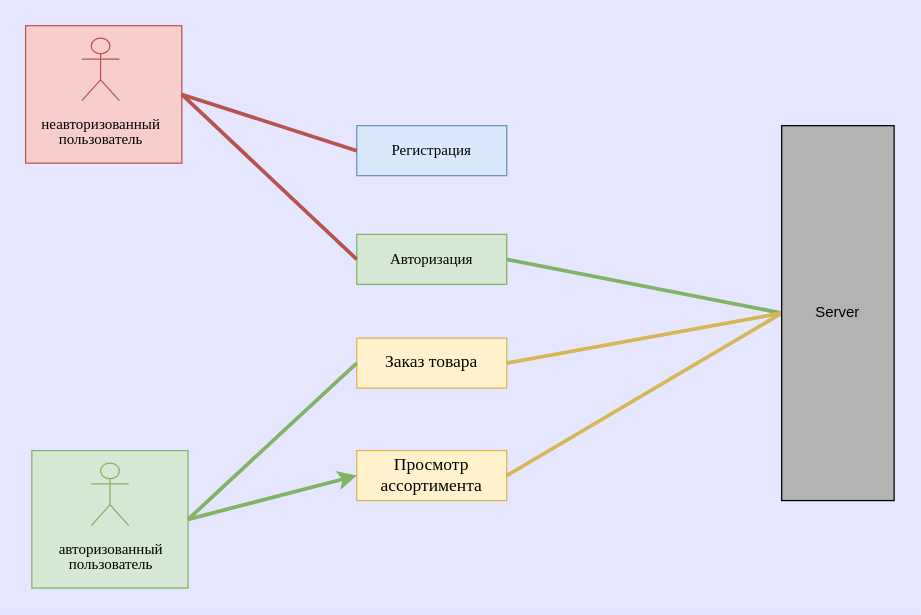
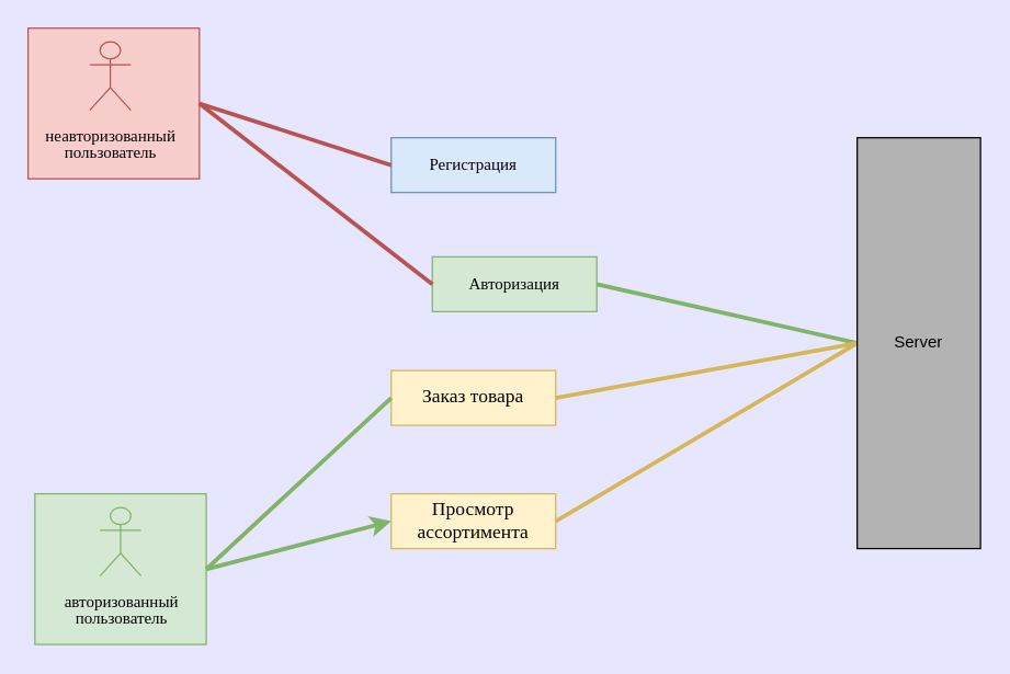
  <mxCell id="0" />
  <mxCell id="1" parent="0" />
- <mxCell id="2" value="Авторизация" style="rounded=0;whiteSpace=wrap;html=1;fontFamily=Times New Roman;fillColor=#d5e8d4;strokeColor=#82b366;" parent="1" vertex="1"><mxGeometry x="285" y="187" width="120" height="40" as="geometry" /></mxCell>
+ <mxCell id="2" value="Авторизация" style="rounded=0;whiteSpace=wrap;html=1;fontFamily=Times New Roman;fillColor=#d5e8d4;strokeColor=#82b366;" parent="1" vertex="1"><mxGeometry x="315" y="187" width="120" height="40" as="geometry" /></mxCell>
  <mxCell id="3" value="Регистрация" style="rounded=0;whiteSpace=wrap;html=1;fontFamily=Times New Roman;fillColor=#dae8fc;strokeColor=#6c8ebf;" parent="1" vertex="1"><mxGeometry x="285" y="100" width="120" height="40" as="geometry" /></mxCell>
  <mxCell id="4" value="" style="group" parent="1" vertex="1" connectable="0"><mxGeometry x="25" y="360" width="125" height="110" as="geometry" /></mxCell>
  <mxCell id="5" value="" style="rounded=0;whiteSpace=wrap;html=1;fontFamily=Times New Roman;fillColor=#d5e8d4;strokeColor=#82b366;" parent="4" vertex="1"><mxGeometry width="125" height="110" as="geometry" /></mxCell>
  <mxCell id="6" value="&lt;p style=&quot;line-height: 0&quot;&gt;&lt;font face=&quot;Times New Roman&quot;&gt;авторизованный&lt;/font&gt;&lt;/p&gt;&lt;p style=&quot;line-height: 0&quot;&gt;&lt;font face=&quot;Times New Roman&quot;&gt;пользователь&lt;/font&gt;&lt;/p&gt;" style="shape=umlActor;verticalLabelPosition=bottom;verticalAlign=top;html=1;outlineConnect=0;fillColor=#d5e8d4;strokeColor=#82b366;" parent="4" vertex="1"><mxGeometry x="47.5" y="10" width="30" height="50" as="geometry" /></mxCell>
  <mxCell id="7" value="" style="group" parent="1" vertex="1" connectable="0"><mxGeometry x="20" y="20" width="125" height="110" as="geometry" /></mxCell>
  <mxCell id="8" value="" style="rounded=0;whiteSpace=wrap;html=1;fontFamily=Times New Roman;fillColor=#f8cecc;strokeColor=#b85450;" parent="7" vertex="1"><mxGeometry width="125" height="110" as="geometry" /></mxCell>
  <mxCell id="9" value="&lt;p style=&quot;line-height: 0&quot;&gt;&lt;font face=&quot;Times New Roman&quot;&gt;неавторизованный&lt;/font&gt;&lt;/p&gt;&lt;p style=&quot;line-height: 0&quot;&gt;&lt;font face=&quot;Times New Roman&quot;&gt;пользователь&lt;/font&gt;&lt;/p&gt;" style="shape=umlActor;verticalLabelPosition=bottom;verticalAlign=top;html=1;outlineConnect=0;fillColor=#f8cecc;strokeColor=#b85450;" parent="7" vertex="1"><mxGeometry x="45" y="10" width="30" height="50" as="geometry" /></mxCell>
  <mxCell id="10" value="Заказ товара" style="rounded=0;whiteSpace=wrap;html=1;fontFamily=Times New Roman;fontSize=14;fillColor=#fff2cc;strokeColor=#d6b656;" parent="1" vertex="1"><mxGeometry x="285" y="270" width="120" height="40" as="geometry" /></mxCell>
  <mxCell id="11" value="Просмотр ассортимента" style="rounded=0;whiteSpace=wrap;html=1;fontFamily=Times New Roman;fontSize=14;fillColor=#fff2cc;strokeColor=#d6b656;" parent="1" vertex="1"><mxGeometry x="285" y="360" width="120" height="40" as="geometry" /></mxCell>
  <mxCell id="12" value="" style="endArrow=none;html=1;rounded=0;exitX=1;exitY=0.5;exitDx=0;exitDy=0;entryX=0;entryY=0.5;entryDx=0;entryDy=0;fillColor=#f8cecc;strokeColor=#b85450;strokeWidth=3;endFill=0;" parent="1" source="8" target="3" edge="1"><mxGeometry width="50" height="50" relative="1" as="geometry"><mxPoint x="215" y="250" as="sourcePoint" /><mxPoint x="265" y="200" as="targetPoint" /></mxGeometry></mxCell>
  <mxCell id="13" value="" style="endArrow=none;html=1;rounded=0;exitX=1;exitY=0.5;exitDx=0;exitDy=0;entryX=0;entryY=0.5;entryDx=0;entryDy=0;fillColor=#f8cecc;strokeColor=#b85450;strokeWidth=3;endFill=0;" parent="1" source="8" target="2" edge="1"><mxGeometry width="50" height="50" relative="1" as="geometry"><mxPoint x="215" y="250" as="sourcePoint" /><mxPoint x="265" y="200" as="targetPoint" /></mxGeometry></mxCell>
  <mxCell id="14" value="" style="endArrow=classic;html=1;rounded=0;exitX=1;exitY=0.5;exitDx=0;exitDy=0;entryX=0;entryY=0.5;entryDx=0;entryDy=0;fillColor=#d5e8d4;strokeColor=#82b366;strokeWidth=3;endFill=1;" parent="1" source="5" target="11" edge="1"><mxGeometry width="50" height="50" relative="1" as="geometry"><mxPoint x="215" y="250" as="sourcePoint" /><mxPoint x="265" y="200" as="targetPoint" /></mxGeometry></mxCell>
  <mxCell id="15" value="" style="endArrow=none;html=1;rounded=0;exitX=1;exitY=0.5;exitDx=0;exitDy=0;entryX=0;entryY=0.5;entryDx=0;entryDy=0;fillColor=#d5e8d4;strokeColor=#82b366;strokeWidth=3;endFill=0;" parent="1" source="5" target="10" edge="1"><mxGeometry width="50" height="50" relative="1" as="geometry"><mxPoint x="215" y="250" as="sourcePoint" /><mxPoint x="265" y="200" as="targetPoint" /></mxGeometry></mxCell>
  <mxCell id="16" value="" style="endArrow=none;html=1;rounded=0;strokeWidth=3;exitX=1;exitY=0.5;exitDx=0;exitDy=0;entryX=0;entryY=0.5;entryDx=0;entryDy=0;fillColor=#d5e8d4;strokeColor=#82b366;endFill=0;" parent="1" source="2" target="19" edge="1"><mxGeometry width="50" height="50" relative="1" as="geometry"><mxPoint x="415" y="130" as="sourcePoint" /><mxPoint x="535" y="210" as="targetPoint" /></mxGeometry></mxCell>
  <mxCell id="17" value="" style="endArrow=none;html=1;rounded=0;strokeWidth=3;exitX=1;exitY=0.5;exitDx=0;exitDy=0;entryX=0;entryY=0.5;entryDx=0;entryDy=0;fillColor=#fff2cc;strokeColor=#d6b656;endFill=0;" parent="1" source="10" target="19" edge="1"><mxGeometry width="50" height="50" relative="1" as="geometry"><mxPoint x="415" y="217" as="sourcePoint" /><mxPoint x="545" y="220" as="targetPoint" /></mxGeometry></mxCell>
  <mxCell id="18" value="" style="endArrow=none;html=1;rounded=0;strokeWidth=3;exitX=1;exitY=0.5;exitDx=0;exitDy=0;entryX=0;entryY=0.5;entryDx=0;entryDy=0;fillColor=#fff2cc;strokeColor=#d6b656;endFill=0;" parent="1" source="11" target="19" edge="1"><mxGeometry width="50" height="50" relative="1" as="geometry"><mxPoint x="415" y="300" as="sourcePoint" /><mxPoint x="595" y="260" as="targetPoint" /></mxGeometry></mxCell>
  <mxCell id="19" value="Server" style="rounded=0;whiteSpace=wrap;html=1;fillColor=#B3B3B3;" parent="1" vertex="1"><mxGeometry x="625" y="100" width="90" height="300" as="geometry" /></mxCell>
